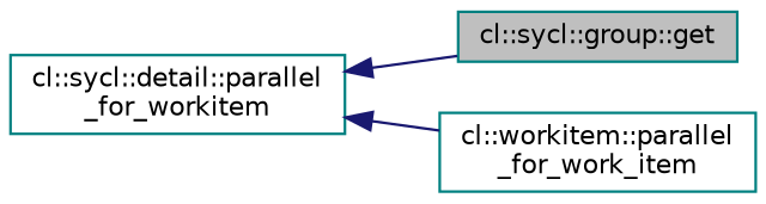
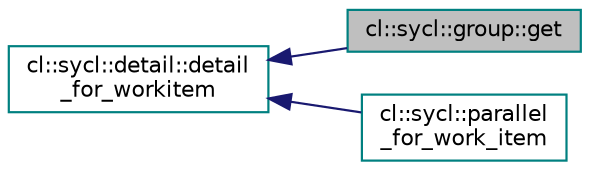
  digraph {
    rankdir=LR
    node [color=teal fontname=Helvetica fontsize=10 shape=record]
    edge [color=midnightblue dir=back fontname=Helvetica fontsize=10 labelfontname=Helvetica labelfontsize=10 style=solid]
    n1 [fillcolor=grey75 fontcolor=black height=0.2 label="cl::sycl::group::get" style=filled width=0.4]
-   n2 [height=0.2 label="cl::sycl::detail::parallel\l_for_workitem" width=0.4]
-   n3 [height=0.2 label="cl::workitem::parallel\l_for_work_item" width=0.4]
+   n2 [height=0.2 label="cl::sycl::detail::detail\l_for_workitem" width=0.4]
+   n3 [height=0.2 label="cl::sycl::parallel\l_for_work_item" width=0.4]
    n2 -> n1
    n2 -> n3
  }
